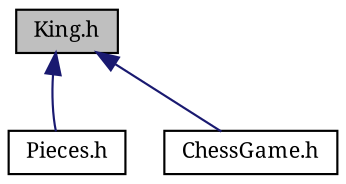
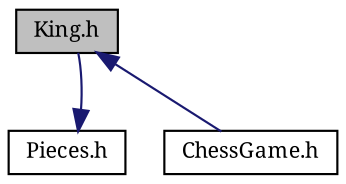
  digraph {
    fontname="Noto Serif"
    node [color=black fontname="Noto Serif" fontsize=10 shape=record]
    edge [color=midnightblue dir=back fontname="Noto Serif" fontsize=10 labelfontname=Helvetica labelfontsize=10 style=solid]
    n1 [fillcolor=grey75 fontcolor=black height=0.2 label="King.h" style=filled width=0.4]
    n2 [height=0.2 label="Pieces.h" width=0.4]
    n3 [height=0.2 label="ChessGame.h" width=0.4]
-   n1 -> n2
+   n2 -> n1
    n1 -> n3
  }
